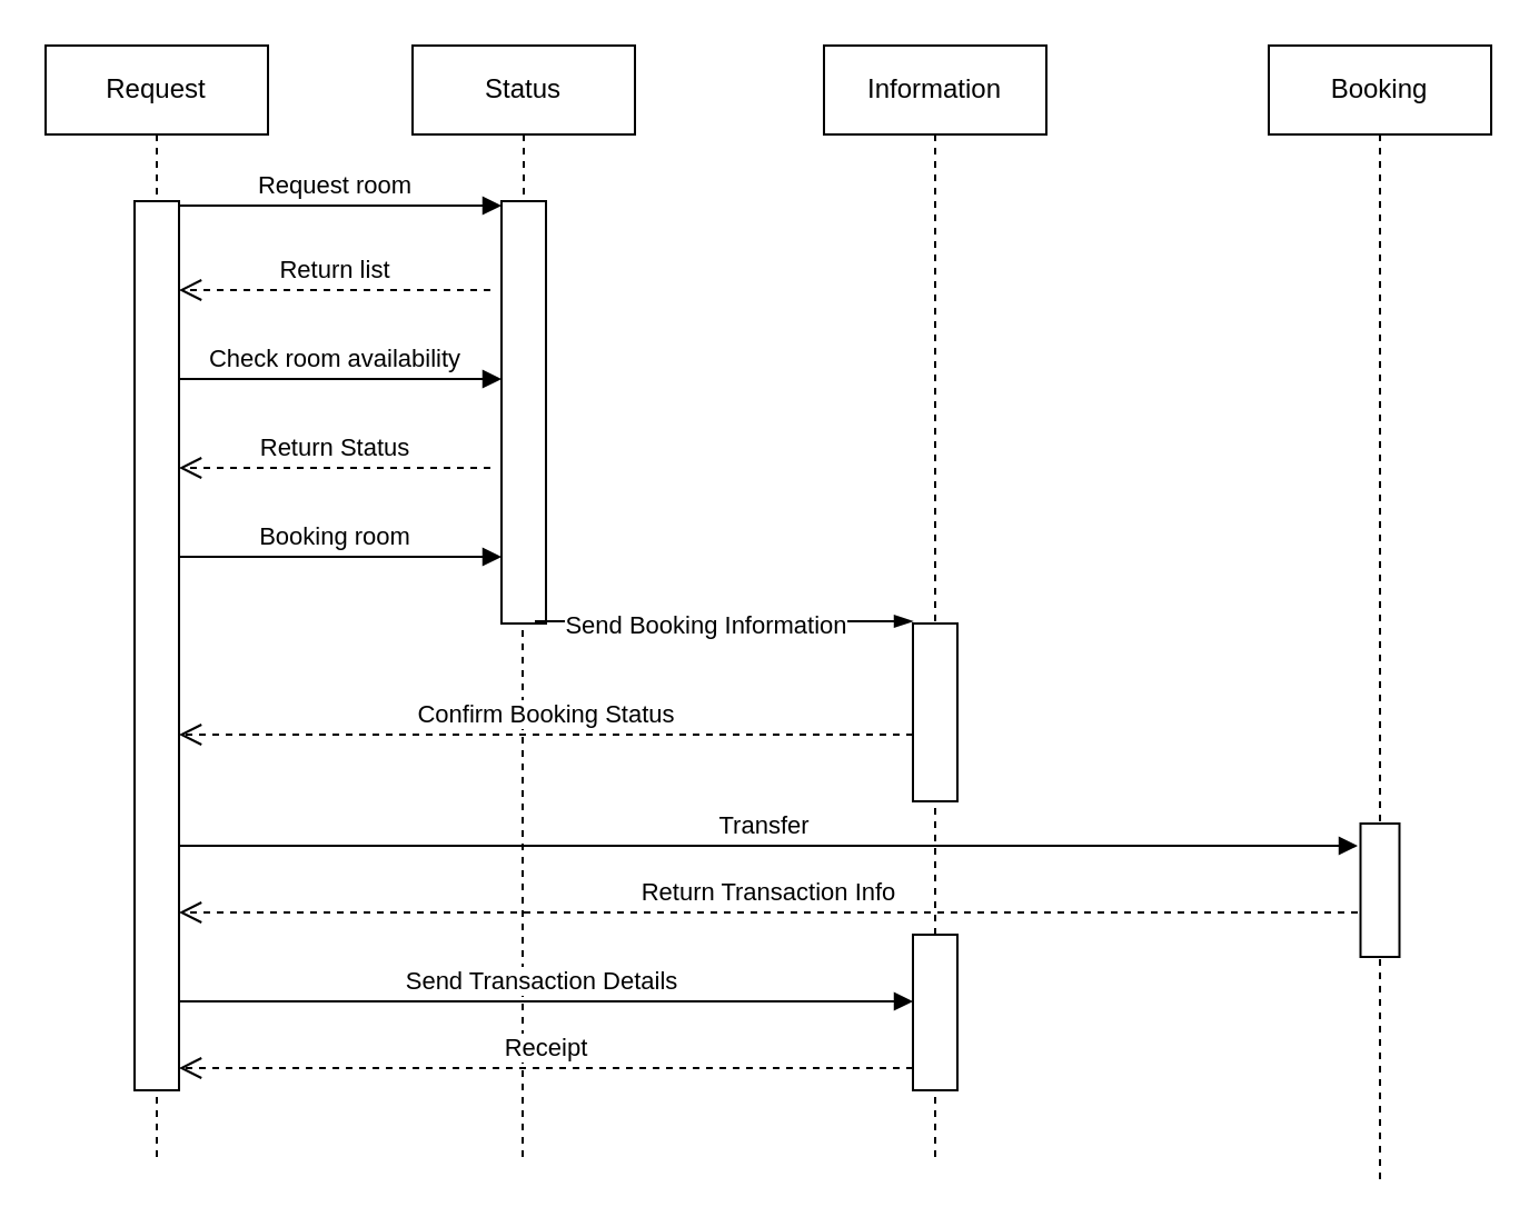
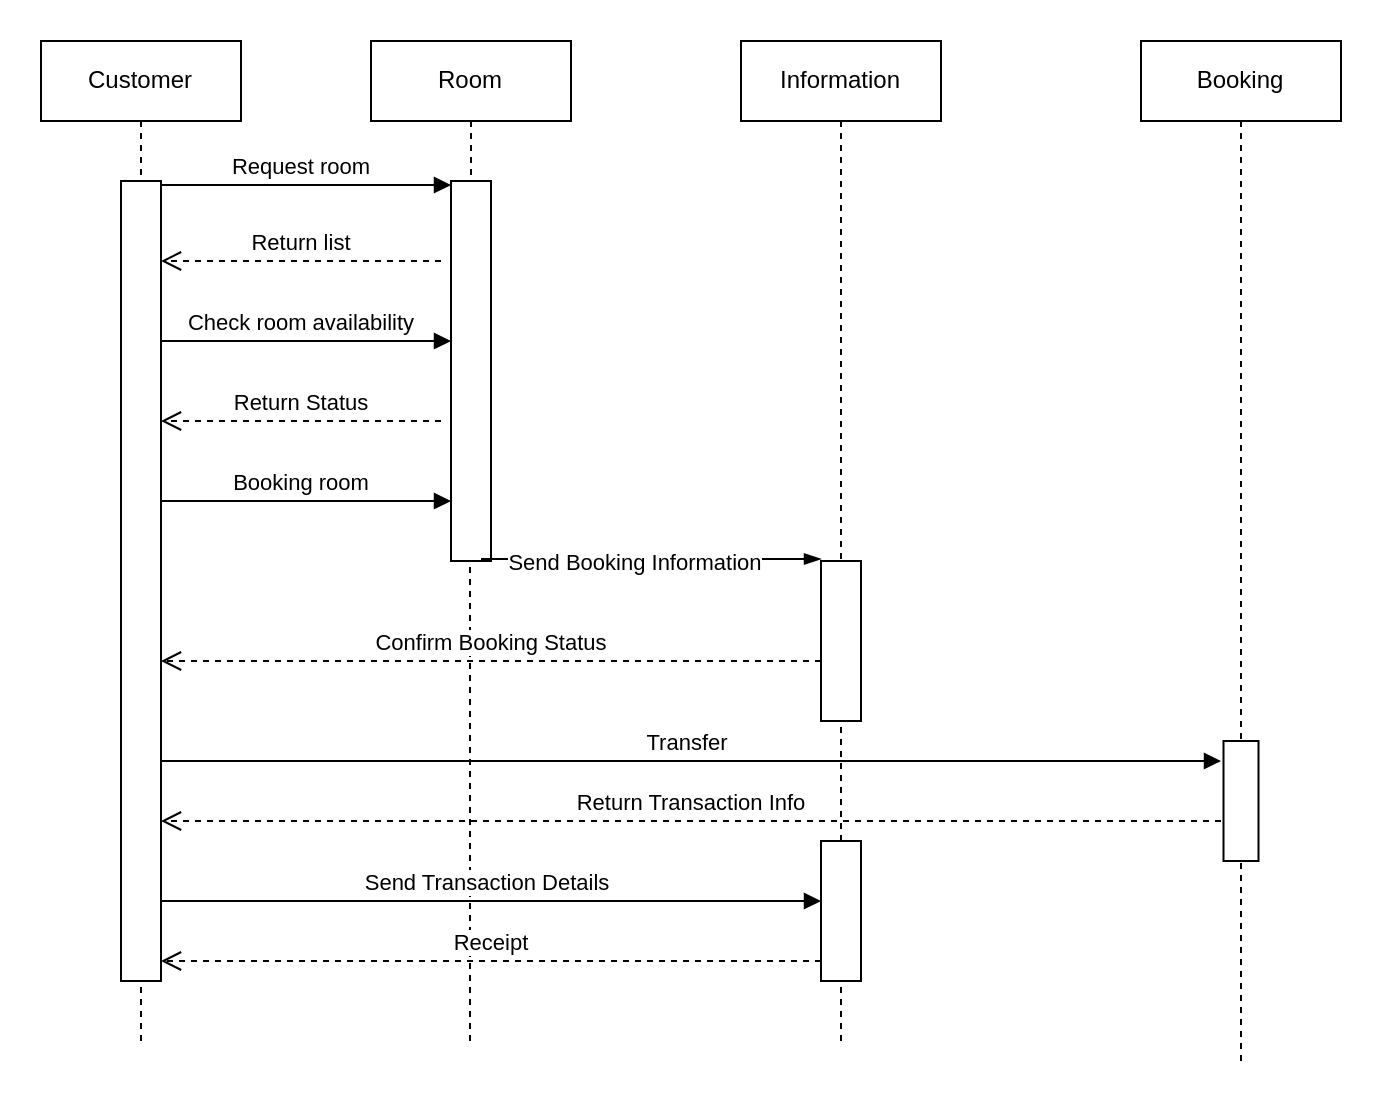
  <mxCell id="0" />
  <mxCell id="1" parent="0" />
- <mxCell id="2" value="Request" style="shape=umlLifeline;perimeter=lifelinePerimeter;whiteSpace=wrap;html=1;container=1;dropTarget=0;collapsible=0;recursiveResize=0;outlineConnect=0;portConstraint=eastwest;newEdgeStyle={&quot;curved&quot;:0,&quot;rounded&quot;:0};" vertex="1" parent="1"><mxGeometry x="20" y="20" width="100" height="70" as="geometry" /></mxCell>
+ <mxCell id="2" value="Customer" style="shape=umlLifeline;perimeter=lifelinePerimeter;whiteSpace=wrap;html=1;container=1;dropTarget=0;collapsible=0;recursiveResize=0;outlineConnect=0;portConstraint=eastwest;newEdgeStyle={&quot;curved&quot;:0,&quot;rounded&quot;:0};" vertex="1" parent="1"><mxGeometry x="20" y="20" width="100" height="70" as="geometry" /></mxCell>
  <mxCell id="3" value="" style="html=1;points=[[0,0,0,0,5],[0,1,0,0,-5],[1,0,0,0,5],[1,1,0,0,-5]];perimeter=orthogonalPerimeter;outlineConnect=0;targetShapes=umlLifeline;portConstraint=eastwest;newEdgeStyle={&quot;curved&quot;:0,&quot;rounded&quot;:0};" vertex="1" parent="1"><mxGeometry x="60" y="90" width="20" height="400" as="geometry" /></mxCell>
  <mxCell id="4" value="" style="endArrow=none;dashed=1;html=1;rounded=0;" edge="1" parent="1" target="3"><mxGeometry width="50" height="50" relative="1" as="geometry"><mxPoint x="70" y="520" as="sourcePoint" /><mxPoint x="420" y="310" as="targetPoint" /><Array as="points"><mxPoint x="70" y="490" /></Array></mxGeometry></mxCell>
- <mxCell id="5" value="Status" style="shape=umlLifeline;perimeter=lifelinePerimeter;whiteSpace=wrap;html=1;container=1;dropTarget=0;collapsible=0;recursiveResize=0;outlineConnect=0;portConstraint=eastwest;newEdgeStyle={&quot;curved&quot;:0,&quot;rounded&quot;:0};" vertex="1" parent="1"><mxGeometry x="185" y="20" width="100" height="70" as="geometry" /></mxCell>
+ <mxCell id="5" value="Room" style="shape=umlLifeline;perimeter=lifelinePerimeter;whiteSpace=wrap;html=1;container=1;dropTarget=0;collapsible=0;recursiveResize=0;outlineConnect=0;portConstraint=eastwest;newEdgeStyle={&quot;curved&quot;:0,&quot;rounded&quot;:0};" vertex="1" parent="1"><mxGeometry x="185" y="20" width="100" height="70" as="geometry" /></mxCell>
  <mxCell id="6" value="" style="html=1;points=[[0,0,0,0,5],[0,1,0,0,-5],[1,0,0,0,5],[1,1,0,0,-5]];perimeter=orthogonalPerimeter;outlineConnect=0;targetShapes=umlLifeline;portConstraint=eastwest;newEdgeStyle={&quot;curved&quot;:0,&quot;rounded&quot;:0};" vertex="1" parent="1"><mxGeometry x="225" y="90" width="20" height="190" as="geometry" /></mxCell>
  <mxCell id="7" value="" style="endArrow=none;dashed=1;html=1;rounded=0;" edge="1" parent="1"><mxGeometry width="50" height="50" relative="1" as="geometry"><mxPoint x="234.5" y="520" as="sourcePoint" /><mxPoint x="234.5" y="280" as="targetPoint" /></mxGeometry></mxCell>
  <mxCell id="8" value="Information" style="shape=umlLifeline;perimeter=lifelinePerimeter;whiteSpace=wrap;html=1;container=1;dropTarget=0;collapsible=0;recursiveResize=0;outlineConnect=0;portConstraint=eastwest;newEdgeStyle={&quot;curved&quot;:0,&quot;rounded&quot;:0};" vertex="1" parent="1"><mxGeometry x="370" y="20" width="100" height="260" as="geometry" /></mxCell>
  <mxCell id="9" value="" style="html=1;points=[[0,0,0,0,5],[0,1,0,0,-5],[1,0,0,0,5],[1,1,0,0,-5]];perimeter=orthogonalPerimeter;outlineConnect=0;targetShapes=umlLifeline;portConstraint=eastwest;newEdgeStyle={&quot;curved&quot;:0,&quot;rounded&quot;:0};" vertex="1" parent="1"><mxGeometry x="410" y="420" width="20" height="70" as="geometry" /></mxCell>
  <mxCell id="10" value="" style="endArrow=none;dashed=1;html=1;rounded=0;" edge="1" parent="1" target="9"><mxGeometry width="50" height="50" relative="1" as="geometry"><mxPoint x="420" y="520" as="sourcePoint" /><mxPoint x="420" y="310" as="targetPoint" /></mxGeometry></mxCell>
  <mxCell id="11" value="Booking" style="shape=umlLifeline;perimeter=lifelinePerimeter;whiteSpace=wrap;html=1;container=1;dropTarget=0;collapsible=0;recursiveResize=0;outlineConnect=0;portConstraint=eastwest;newEdgeStyle={&quot;curved&quot;:0,&quot;rounded&quot;:0};" vertex="1" parent="1"><mxGeometry x="570" y="20" width="100" height="350" as="geometry" /></mxCell>
  <mxCell id="12" value="" style="html=1;points=[[0,0,0,0,5],[0,1,0,0,-5],[1,0,0,0,5],[1,1,0,0,-5]];perimeter=orthogonalPerimeter;outlineConnect=0;targetShapes=umlLifeline;portConstraint=eastwest;newEdgeStyle={&quot;curved&quot;:0,&quot;rounded&quot;:0};" vertex="1" parent="1"><mxGeometry x="611.25" y="370" width="17.5" height="60" as="geometry" /></mxCell>
  <mxCell id="13" value="" style="endArrow=none;dashed=1;html=1;rounded=0;" edge="1" parent="1" target="12"><mxGeometry width="50" height="50" relative="1" as="geometry"><mxPoint x="620" y="530" as="sourcePoint" /><mxPoint x="420" y="310" as="targetPoint" /></mxGeometry></mxCell>
  <mxCell id="14" value="Return Status" style="html=1;verticalAlign=bottom;endArrow=open;dashed=1;endSize=8;curved=0;rounded=0;" edge="1" parent="1"><mxGeometry relative="1" as="geometry"><mxPoint x="220" y="210" as="sourcePoint" /><mxPoint x="80" y="210" as="targetPoint" /><Array as="points"><mxPoint x="150" y="210" /></Array></mxGeometry></mxCell>
  <mxCell id="15" value="Confirm Booking Status" style="html=1;verticalAlign=bottom;endArrow=open;dashed=1;endSize=8;curved=0;rounded=0;" edge="1" parent="1" source="23"><mxGeometry relative="1" as="geometry"><mxPoint x="340" y="330" as="sourcePoint" /><mxPoint x="80" y="330" as="targetPoint" /><Array as="points"><mxPoint x="150" y="330" /></Array></mxGeometry></mxCell>
  <mxCell id="16" value="Return Transaction Info" style="html=1;verticalAlign=bottom;endArrow=open;dashed=1;endSize=8;curved=0;rounded=0;" edge="1" parent="1"><mxGeometry relative="1" as="geometry"><mxPoint x="610" y="410" as="sourcePoint" /><mxPoint x="80" y="410" as="targetPoint" /><Array as="points" /></mxGeometry></mxCell>
  <mxCell id="17" value="Receipt" style="html=1;verticalAlign=bottom;endArrow=open;dashed=1;endSize=8;curved=0;rounded=0;" edge="1" parent="1"><mxGeometry relative="1" as="geometry"><mxPoint x="410" y="480" as="sourcePoint" /><mxPoint x="80" y="480" as="targetPoint" /><Array as="points"><mxPoint x="150" y="480" /></Array></mxGeometry></mxCell>
  <mxCell id="18" value="" style="edgeStyle=elbowEdgeStyle;fontSize=12;html=1;endArrow=blockThin;endFill=1;rounded=0;" edge="1" parent="1"><mxGeometry width="160" relative="1" as="geometry"><mxPoint x="240" y="279" as="sourcePoint" /><mxPoint x="410" y="279" as="targetPoint" /></mxGeometry></mxCell>
  <mxCell id="19" value="Send Booking Information" style="edgeLabel;html=1;align=center;verticalAlign=middle;resizable=0;points=[];" vertex="1" connectable="0" parent="18"><mxGeometry x="0.165" y="-2" relative="1" as="geometry"><mxPoint x="-23" y="-1" as="offset" /></mxGeometry></mxCell>
  <mxCell id="20" value="Return list" style="html=1;verticalAlign=bottom;endArrow=open;dashed=1;endSize=8;curved=0;rounded=0;" edge="1" parent="1" target="3"><mxGeometry relative="1" as="geometry"><mxPoint x="220" y="130" as="sourcePoint" /><mxPoint x="90" y="130" as="targetPoint" /></mxGeometry></mxCell>
  <mxCell id="21" value="Request room" style="html=1;verticalAlign=bottom;endArrow=block;curved=0;rounded=0;exitX=1;exitY=0;exitDx=0;exitDy=5;exitPerimeter=0;" edge="1" parent="1"><mxGeometry width="80" relative="1" as="geometry"><mxPoint x="80" y="97" as="sourcePoint" /><mxPoint x="225" y="92" as="targetPoint" /><Array as="points"><mxPoint x="80" y="92" /></Array></mxGeometry></mxCell>
  <mxCell id="22" value="Check room availability" style="html=1;verticalAlign=bottom;endArrow=block;curved=0;rounded=0;exitX=1;exitY=0;exitDx=0;exitDy=5;exitPerimeter=0;" edge="1" parent="1"><mxGeometry width="80" relative="1" as="geometry"><mxPoint x="80" y="175" as="sourcePoint" /><mxPoint x="225" y="170" as="targetPoint" /><Array as="points"><mxPoint x="80" y="170" /></Array></mxGeometry></mxCell>
  <mxCell id="23" value="" style="html=1;points=[[0,0,0,0,5],[0,1,0,0,-5],[1,0,0,0,5],[1,1,0,0,-5]];perimeter=orthogonalPerimeter;outlineConnect=0;targetShapes=umlLifeline;portConstraint=eastwest;newEdgeStyle={&quot;curved&quot;:0,&quot;rounded&quot;:0};" vertex="1" parent="1"><mxGeometry x="410" y="280" width="20" height="80" as="geometry" /></mxCell>
  <mxCell id="24" value="" style="endArrow=none;dashed=1;html=1;rounded=0;" edge="1" parent="1" source="9"><mxGeometry width="50" height="50" relative="1" as="geometry"><mxPoint x="370" y="360" as="sourcePoint" /><mxPoint x="420" y="360" as="targetPoint" /></mxGeometry></mxCell>
  <mxCell id="25" value="Send Transaction Details" style="html=1;verticalAlign=bottom;endArrow=block;curved=0;rounded=0;exitX=1;exitY=0;exitDx=0;exitDy=5;exitPerimeter=0;" edge="1" parent="1" target="9"><mxGeometry width="80" relative="1" as="geometry"><mxPoint x="80" y="455" as="sourcePoint" /><mxPoint x="400" y="450" as="targetPoint" /><Array as="points"><mxPoint x="80" y="450" /></Array></mxGeometry></mxCell>
  <mxCell id="26" value="Transfer" style="html=1;verticalAlign=bottom;endArrow=block;curved=0;rounded=0;exitX=1;exitY=0;exitDx=0;exitDy=5;exitPerimeter=0;" edge="1" parent="1"><mxGeometry width="80" relative="1" as="geometry"><mxPoint x="80" y="385" as="sourcePoint" /><mxPoint x="610" y="380" as="targetPoint" /><Array as="points"><mxPoint x="80" y="380" /></Array></mxGeometry></mxCell>
  <mxCell id="27" value="Booking room" style="html=1;verticalAlign=bottom;endArrow=block;curved=0;rounded=0;exitX=1;exitY=0;exitDx=0;exitDy=5;exitPerimeter=0;" edge="1" parent="1" target="6"><mxGeometry width="80" relative="1" as="geometry"><mxPoint x="80" y="255" as="sourcePoint" /><mxPoint x="220" y="250" as="targetPoint" /><Array as="points"><mxPoint x="80" y="250" /></Array></mxGeometry></mxCell>
